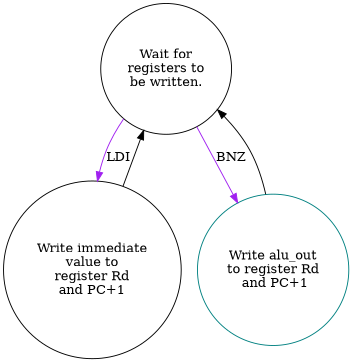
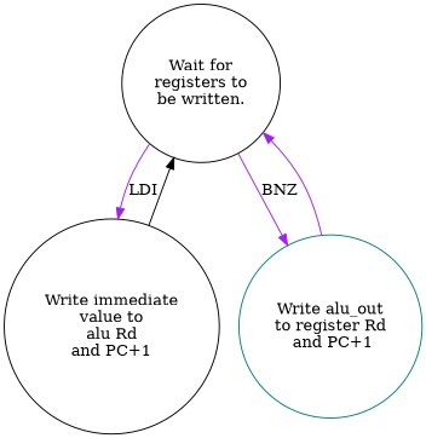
  digraph {
    node [color=black shape=circle]
    edge [arrowhead=normal color=purple]
    n1 [label="Wait for\nregisters to\nbe written."]
-   n2 [label="Write immediate\nvalue to\nregister Rd\nand PC+1"]
+   n2 [label="Write immediate\nvalue to\nalu Rd\nand PC+1"]
    n3 [color=teal label="Write alu_out\nto register Rd\n and PC+1"]
    n1 -> n2 [label=LDI]
    n1 -> n3 [label=BNZ]
    n2 -> n1 [color=black]
-   n3 -> n1 [color=black]
+   n3 -> n1
  }
